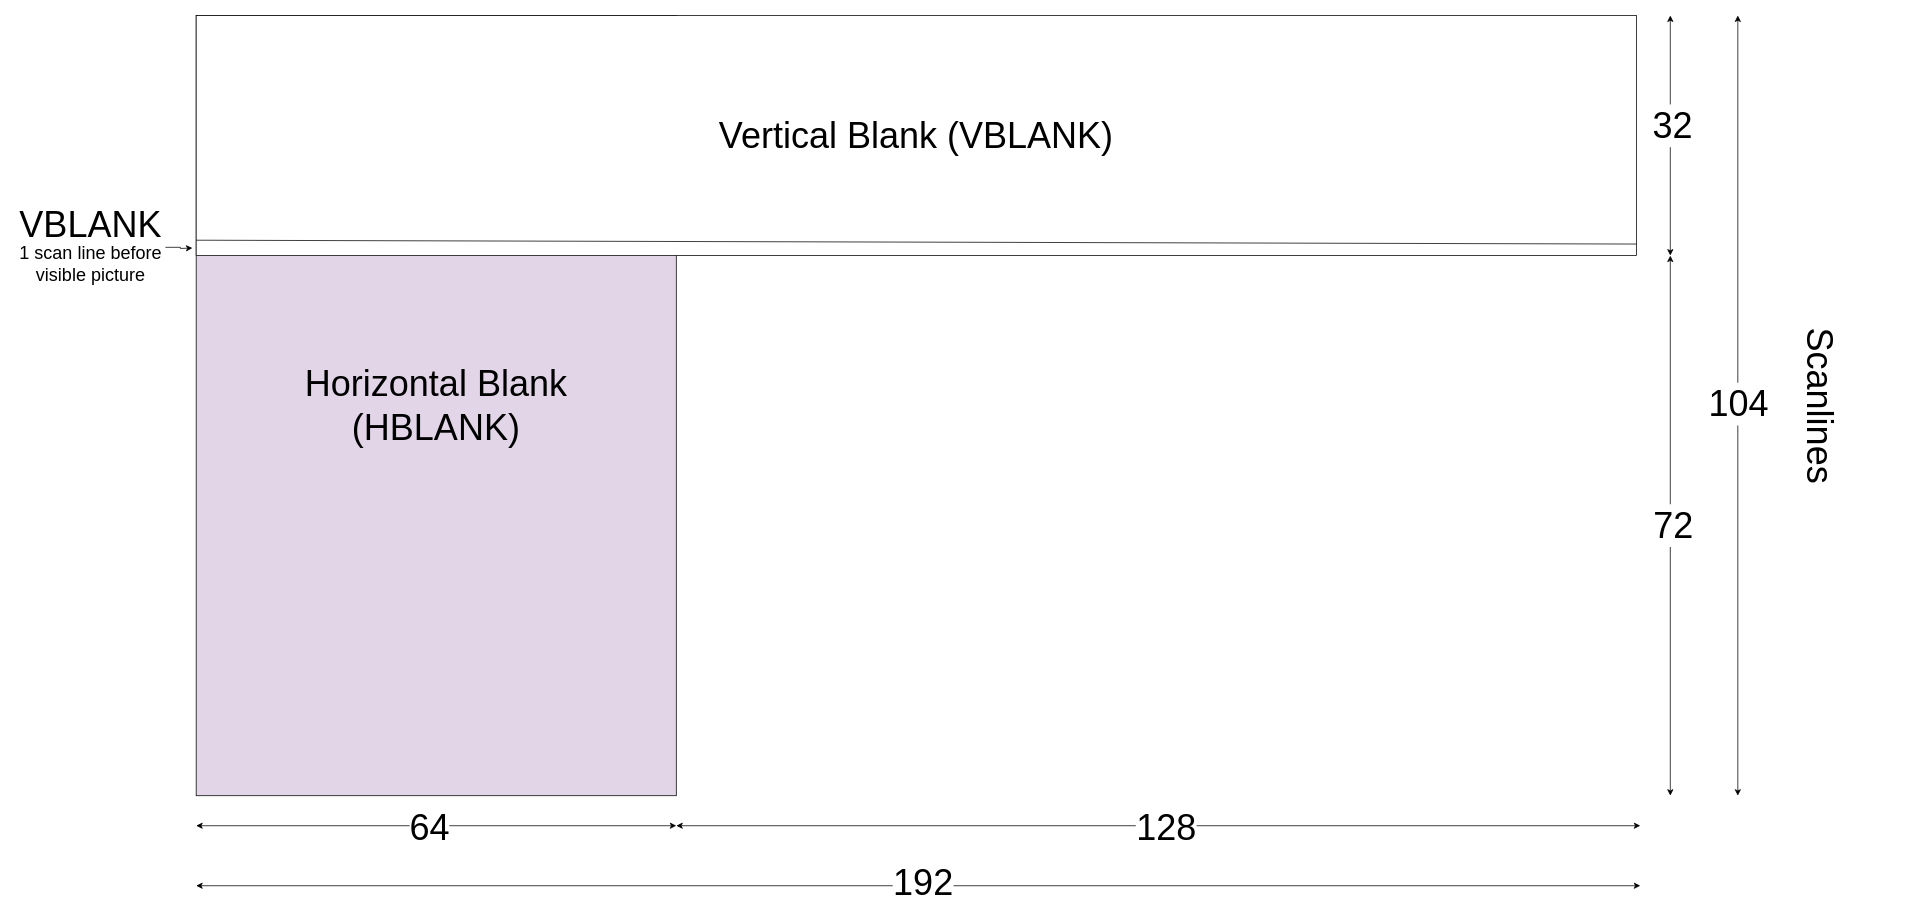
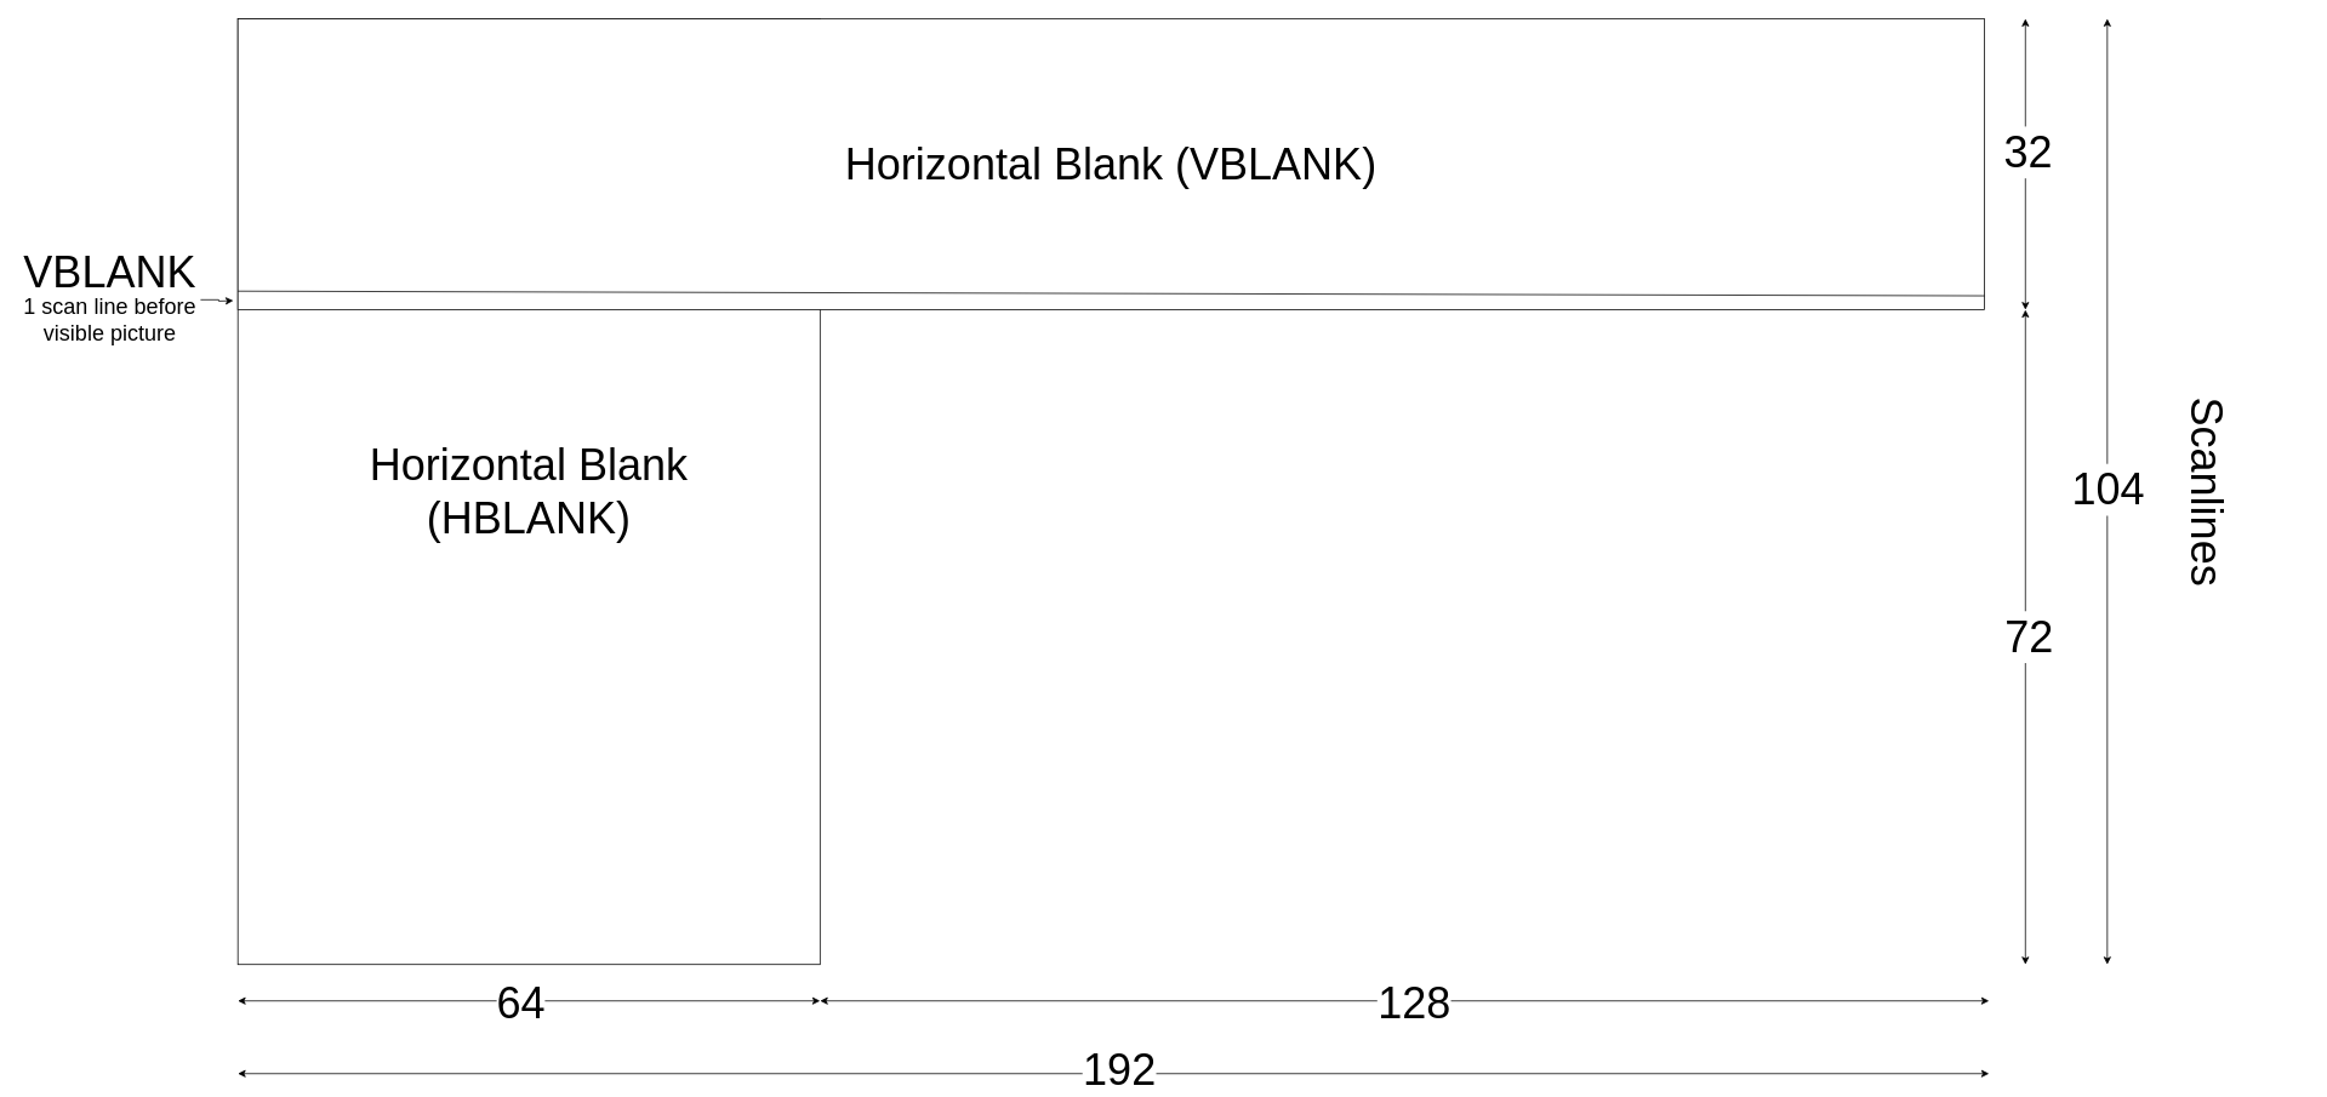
  <mxCell id="0" />
  <mxCell id="1" parent="0" />
- <mxCell id="2" value="Horizontal Blank&lt;br&gt;(HBLANK)" style="rounded=0;whiteSpace=wrap;html=1;fontSize=48;fillColor=#e1d5e7;" vertex="1" parent="1"><mxGeometry x="261" y="20" width="640" height="1040" as="geometry" /></mxCell>
- <mxCell id="3" value="Vertical Blank (VBLANK)" style="rounded=0;whiteSpace=wrap;html=1;fontSize=48;" vertex="1" parent="1"><mxGeometry x="261" y="20" width="1920" height="320" as="geometry" /></mxCell>
+ <mxCell id="2" value="Horizontal Blank&lt;br&gt;(HBLANK)" style="rounded=0;whiteSpace=wrap;html=1;fontSize=48;" vertex="1" parent="1"><mxGeometry x="261" y="20" width="640" height="1040" as="geometry" /></mxCell>
+ <mxCell id="3" value="Horizontal Blank (VBLANK)" style="rounded=0;whiteSpace=wrap;html=1;fontSize=48;" vertex="1" parent="1"><mxGeometry x="261" y="20" width="1920" height="320" as="geometry" /></mxCell>
  <mxCell id="4" value="" style="endArrow=classic;startArrow=classic;html=1;rounded=0;fontSize=48;" edge="1" parent="1"><mxGeometry width="50" height="50" relative="1" as="geometry"><mxPoint x="2226" y="1060" as="sourcePoint" /><mxPoint x="2226" y="340" as="targetPoint" /></mxGeometry></mxCell>
  <mxCell id="5" value="72" style="edgeLabel;html=1;align=center;verticalAlign=middle;resizable=0;points=[];fontSize=48;" vertex="1" connectable="0" parent="4"><mxGeometry x="0.357" y="-3" relative="1" as="geometry"><mxPoint y="128" as="offset" /></mxGeometry></mxCell>
  <mxCell id="6" value="" style="endArrow=classic;startArrow=classic;html=1;rounded=0;fontSize=48;" edge="1" parent="1"><mxGeometry width="50" height="50" relative="1" as="geometry"><mxPoint x="2226" y="20" as="sourcePoint" /><mxPoint x="2226" y="340" as="targetPoint" /></mxGeometry></mxCell>
  <mxCell id="7" value="32" style="edgeLabel;html=1;align=center;verticalAlign=middle;resizable=0;points=[];fontSize=48;" vertex="1" connectable="0" parent="6"><mxGeometry x="-0.09" y="2" relative="1" as="geometry"><mxPoint as="offset" /></mxGeometry></mxCell>
  <mxCell id="8" value="" style="endArrow=classic;startArrow=classic;html=1;rounded=0;fontSize=48;" edge="1" parent="1"><mxGeometry width="50" height="50" relative="1" as="geometry"><mxPoint x="2316" y="1060" as="sourcePoint" /><mxPoint x="2316" y="20" as="targetPoint" /></mxGeometry></mxCell>
  <mxCell id="9" value="104" style="edgeLabel;html=1;align=center;verticalAlign=middle;resizable=0;points=[];fontSize=48;" vertex="1" connectable="0" parent="8"><mxGeometry x="-0.163" y="-2" relative="1" as="geometry"><mxPoint x="-2" y="-88" as="offset" /></mxGeometry></mxCell>
  <mxCell id="10" value="Scanlines" style="text;html=1;align=center;verticalAlign=middle;resizable=0;points=[];autosize=1;strokeColor=none;fillColor=none;fontSize=48;rotation=90;" vertex="1" parent="1"><mxGeometry x="2316" y="510" width="220" height="60" as="geometry" /></mxCell>
  <mxCell id="11" value="" style="endArrow=classic;startArrow=classic;html=1;rounded=0;fontSize=48;" edge="1" parent="1"><mxGeometry width="50" height="50" relative="1" as="geometry"><mxPoint x="2186" y="1180" as="sourcePoint" /><mxPoint x="261" y="1180" as="targetPoint" /></mxGeometry></mxCell>
  <mxCell id="12" value="192" style="edgeLabel;html=1;align=center;verticalAlign=middle;resizable=0;points=[];fontSize=48;" vertex="1" connectable="0" parent="11"><mxGeometry x="-0.029" y="-5" relative="1" as="geometry"><mxPoint x="-22" as="offset" /></mxGeometry></mxCell>
  <mxCell id="13" value="" style="endArrow=classic;startArrow=classic;html=1;rounded=0;fontSize=48;" edge="1" parent="1"><mxGeometry width="50" height="50" relative="1" as="geometry"><mxPoint x="901" y="1100" as="sourcePoint" /><mxPoint x="261" y="1100" as="targetPoint" /></mxGeometry></mxCell>
  <mxCell id="14" value="64" style="edgeLabel;html=1;align=center;verticalAlign=middle;resizable=0;points=[];fontSize=48;" vertex="1" connectable="0" parent="13"><mxGeometry x="-0.133" relative="1" as="geometry"><mxPoint x="-53" y="1" as="offset" /></mxGeometry></mxCell>
  <mxCell id="15" value="" style="endArrow=classic;startArrow=classic;html=1;rounded=0;fontSize=48;" edge="1" parent="1"><mxGeometry width="50" height="50" relative="1" as="geometry"><mxPoint x="901" y="1100" as="sourcePoint" /><mxPoint x="2186" y="1100" as="targetPoint" /></mxGeometry></mxCell>
  <mxCell id="16" value="128" style="edgeLabel;html=1;align=center;verticalAlign=middle;resizable=0;points=[];fontSize=48;" vertex="1" connectable="0" parent="15"><mxGeometry x="-0.023" y="-2" relative="1" as="geometry"><mxPoint x="24" as="offset" /></mxGeometry></mxCell>
  <mxCell id="17" style="edgeStyle=orthogonalEdgeStyle;rounded=0;orthogonalLoop=1;jettySize=auto;html=1;fontSize=48;" edge="1" parent="1" source="18"><mxGeometry relative="1" as="geometry"><mxPoint x="256" y="330" as="targetPoint" /></mxGeometry></mxCell>
  <mxCell id="18" value="&lt;p style=&quot;line-height: 0.6&quot;&gt;VBLANK&lt;br&gt;&lt;font style=&quot;font-size: 24px&quot;&gt;1 scan line before &lt;br&gt;visible picture&lt;/font&gt;&lt;br&gt;&lt;/p&gt;" style="text;html=1;align=center;verticalAlign=middle;resizable=0;points=[];autosize=1;strokeColor=none;fillColor=none;fontSize=48;" vertex="1" parent="1"><mxGeometry x="20" y="234" width="200" height="190" as="geometry" /></mxCell>
  <mxCell id="19" value="" style="endArrow=none;html=1;rounded=0;fontSize=24;exitX=0;exitY=0.936;exitDx=0;exitDy=0;exitPerimeter=0;entryX=1;entryY=0.952;entryDx=0;entryDy=0;entryPerimeter=0;" edge="1" parent="1" source="3" target="3"><mxGeometry width="50" height="50" relative="1" as="geometry"><mxPoint x="306" y="330" as="sourcePoint" /><mxPoint x="2176" y="330" as="targetPoint" /></mxGeometry></mxCell>
